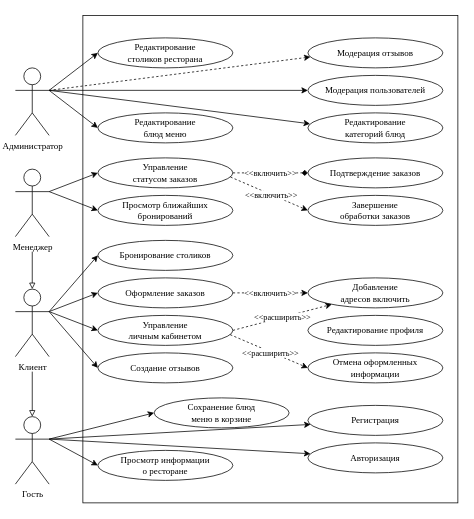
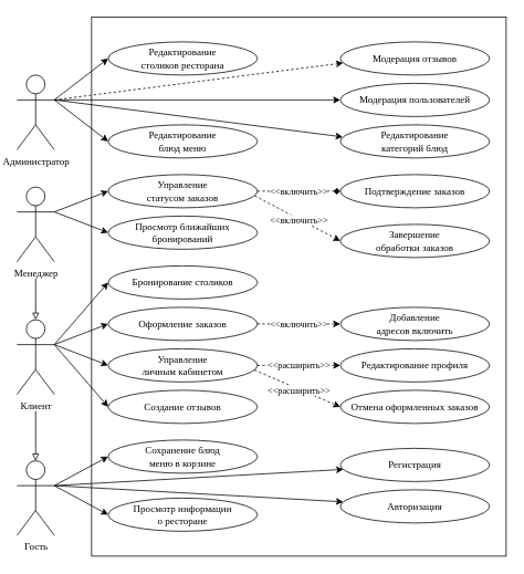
  <mxCell id="0" />
  <mxCell id="1" parent="0" />
  <mxCell id="2" value="" style="rounded=0;whiteSpace=wrap;html=1;fillColor=none;fontFamily=Times New Roman;" parent="1" vertex="1"><mxGeometry x="110" y="20" width="500" height="650" as="geometry" /></mxCell>
  <mxCell id="3" style="rounded=0;orthogonalLoop=1;jettySize=auto;html=1;entryX=0;entryY=0.5;entryDx=0;entryDy=0;endArrow=classic;endFill=1;exitX=1;exitY=0.333;exitDx=0;exitDy=0;exitPerimeter=0;fontFamily=Times New Roman;" parent="1" source="4" target="25" edge="1"><mxGeometry relative="1" as="geometry"><mxPoint x="130" y="115" as="targetPoint" /></mxGeometry></mxCell>
  <mxCell id="4" value="Администратор" style="shape=umlActor;verticalLabelPosition=bottom;verticalAlign=top;html=1;outlineConnect=0;aspect=fixed;fontFamily=Times New Roman;" parent="1" vertex="1"><mxGeometry x="20" y="90" width="45" height="90" as="geometry" /></mxCell>
  <mxCell id="5" style="rounded=0;orthogonalLoop=1;jettySize=auto;html=1;entryX=0;entryY=0.5;entryDx=0;entryDy=0;endArrow=classic;endFill=1;exitX=1;exitY=0.333;exitDx=0;exitDy=0;exitPerimeter=0;fontFamily=Times New Roman;" parent="1" source="7" target="27" edge="1"><mxGeometry relative="1" as="geometry" /></mxCell>
  <mxCell id="6" style="rounded=0;orthogonalLoop=1;jettySize=auto;html=1;entryX=0;entryY=0.5;entryDx=0;entryDy=0;endArrow=classic;endFill=1;exitX=1;exitY=0.333;exitDx=0;exitDy=0;exitPerimeter=0;fontFamily=Times New Roman;" parent="1" source="7" target="39" edge="1"><mxGeometry relative="1" as="geometry" /></mxCell>
  <mxCell id="7" value="Менеджер" style="shape=umlActor;verticalLabelPosition=bottom;verticalAlign=top;html=1;outlineConnect=0;aspect=fixed;fontFamily=Times New Roman;" parent="1" vertex="1"><mxGeometry x="20" y="225" width="45" height="90" as="geometry" /></mxCell>
  <mxCell id="8" style="rounded=0;orthogonalLoop=1;jettySize=auto;html=1;entryX=0;entryY=0.5;entryDx=0;entryDy=0;endArrow=classic;endFill=1;exitX=1;exitY=0.333;exitDx=0;exitDy=0;exitPerimeter=0;fontFamily=Times New Roman;" parent="1" source="12" target="33" edge="1"><mxGeometry relative="1" as="geometry" /></mxCell>
  <mxCell id="9" style="rounded=0;orthogonalLoop=1;jettySize=auto;html=1;entryX=0;entryY=0.5;entryDx=0;entryDy=0;endArrow=classic;endFill=1;exitX=1;exitY=0.333;exitDx=0;exitDy=0;exitPerimeter=0;fontFamily=Times New Roman;" parent="1" source="12" target="17" edge="1"><mxGeometry relative="1" as="geometry" /></mxCell>
  <mxCell id="10" style="rounded=0;orthogonalLoop=1;jettySize=auto;html=1;entryX=0;entryY=0.5;entryDx=0;entryDy=0;endArrow=classic;endFill=1;exitX=1;exitY=0.333;exitDx=0;exitDy=0;exitPerimeter=0;fontFamily=Times New Roman;" parent="1" source="12" target="32" edge="1"><mxGeometry relative="1" as="geometry" /></mxCell>
  <mxCell id="11" style="orthogonalLoop=1;jettySize=auto;html=1;rounded=0;entryX=0;entryY=0.5;entryDx=0;entryDy=0;endArrow=classic;endFill=1;exitX=1;exitY=0.333;exitDx=0;exitDy=0;exitPerimeter=0;fontFamily=Times New Roman;" parent="1" source="12" target="41" edge="1"><mxGeometry relative="1" as="geometry" /></mxCell>
  <mxCell id="12" value="Клиент" style="shape=umlActor;verticalLabelPosition=bottom;verticalAlign=top;html=1;outlineConnect=0;aspect=fixed;fontFamily=Times New Roman;" parent="1" vertex="1"><mxGeometry x="20" y="385" width="45" height="90" as="geometry" /></mxCell>
  <mxCell id="13" style="rounded=0;orthogonalLoop=1;jettySize=auto;html=1;entryX=0;entryY=0.5;entryDx=0;entryDy=0;endArrow=classic;endFill=1;exitX=1;exitY=0.333;exitDx=0;exitDy=0;exitPerimeter=0;fontFamily=Times New Roman;" parent="1" source="16" target="22" edge="1"><mxGeometry relative="1" as="geometry" /></mxCell>
  <mxCell id="14" style="rounded=0;orthogonalLoop=1;jettySize=auto;html=1;entryX=0;entryY=0.5;entryDx=0;entryDy=0;endArrow=classic;endFill=1;exitX=1;exitY=0.333;exitDx=0;exitDy=0;exitPerimeter=0;fontFamily=Times New Roman;" parent="1" source="16" target="18" edge="1"><mxGeometry relative="1" as="geometry" /></mxCell>
  <mxCell id="15" style="rounded=0;orthogonalLoop=1;jettySize=auto;html=1;entryX=0.019;entryY=0.363;entryDx=0;entryDy=0;endArrow=classic;endFill=1;exitX=1;exitY=0.333;exitDx=0;exitDy=0;exitPerimeter=0;entryPerimeter=0;fontFamily=Times New Roman;" parent="1" source="16" target="34" edge="1"><mxGeometry relative="1" as="geometry" /></mxCell>
  <mxCell id="16" value="Гость" style="shape=umlActor;verticalLabelPosition=bottom;verticalAlign=top;html=1;outlineConnect=0;aspect=fixed;fontFamily=Times New Roman;" parent="1" vertex="1"><mxGeometry x="20" y="555" width="45" height="90" as="geometry" /></mxCell>
  <mxCell id="17" value="Создание отзывов" style="ellipse;whiteSpace=wrap;html=1;fillColor=none;fontFamily=Times New Roman;" parent="1" vertex="1"><mxGeometry x="130" y="470" width="180" height="40" as="geometry" /></mxCell>
- <mxCell id="18" value="Сохранение блюд&lt;div&gt;меню&amp;nbsp;&lt;span style=&quot;background-color: initial;&quot;&gt;в корзине&lt;/span&gt;&lt;/div&gt;" style="ellipse;whiteSpace=wrap;html=1;fillColor=none;fontFamily=Times New Roman;" parent="1" vertex="1"><mxGeometry x="205" y="530" width="180" height="40" as="geometry" /></mxCell>
- <mxCell id="19" value="&lt;span style=&quot;color: rgb(0, 0, 0); font-size: 11px; font-style: normal; font-variant-ligatures: normal; font-variant-caps: normal; font-weight: 400; letter-spacing: normal; orphans: 2; text-align: center; text-indent: 0px; text-transform: none; widows: 2; word-spacing: 0px; -webkit-text-stroke-width: 0px; text-decoration-thickness: initial; text-decoration-style: initial; text-decoration-color: initial; float: none; display: inline !important;&quot;&gt;&amp;lt;&amp;lt;расширить&amp;gt;&amp;gt;&lt;/span&gt;" style="rounded=0;orthogonalLoop=1;jettySize=auto;html=1;endArrow=classic;endFill=1;labelBackgroundColor=default;dashed=1;startArrow=none;startFill=0;exitX=1;exitY=0.5;exitDx=0;exitDy=0;fontFamily=Times New Roman;" parent="1" source="33" target="36" edge="1"><mxGeometry relative="1" as="geometry"><mxPoint as="offset" /></mxGeometry></mxCell>
+ <mxCell id="18" value="Сохранение блюд&lt;div&gt;меню&amp;nbsp;&lt;span style=&quot;background-color: initial;&quot;&gt;в корзине&lt;/span&gt;&lt;/div&gt;" style="ellipse;whiteSpace=wrap;html=1;fillColor=none;fontFamily=Times New Roman;" parent="1" vertex="1"><mxGeometry x="130" y="530" width="180" height="40" as="geometry" /></mxCell>
+ <mxCell id="19" value="&lt;span style=&quot;color: rgb(0, 0, 0); font-size: 11px; font-style: normal; font-variant-ligatures: normal; font-variant-caps: normal; font-weight: 400; letter-spacing: normal; orphans: 2; text-align: center; text-indent: 0px; text-transform: none; widows: 2; word-spacing: 0px; -webkit-text-stroke-width: 0px; text-decoration-thickness: initial; text-decoration-style: initial; text-decoration-color: initial; float: none; display: inline !important;&quot;&gt;&amp;lt;&amp;lt;расширить&amp;gt;&amp;gt;&lt;/span&gt;" style="rounded=0;orthogonalLoop=1;jettySize=auto;html=1;endArrow=classic;endFill=1;labelBackgroundColor=default;dashed=1;startArrow=none;startFill=0;exitX=1;exitY=0.5;exitDx=0;exitDy=0;entryX=0;entryY=0.5;entryDx=0;entryDy=0;fontFamily=Times New Roman;" parent="1" source="33" target="20" edge="1"><mxGeometry relative="1" as="geometry"><mxPoint as="offset" /></mxGeometry></mxCell>
  <mxCell id="20" value="Редактирование профиля" style="ellipse;whiteSpace=wrap;html=1;fillColor=none;fontFamily=Times New Roman;" parent="1" vertex="1"><mxGeometry x="410" y="420" width="180" height="40" as="geometry" /></mxCell>
  <mxCell id="21" value="&amp;lt;&amp;lt;расширить&amp;gt;&amp;gt;" style="rounded=0;orthogonalLoop=1;jettySize=auto;html=1;dashed=1;endArrow=classic;endFill=1;entryX=0;entryY=0.5;entryDx=0;entryDy=0;labelBackgroundColor=default;exitX=0.98;exitY=0.643;exitDx=0;exitDy=0;exitPerimeter=0;startArrow=none;startFill=0;fontFamily=Times New Roman;" parent="1" source="33" target="30" edge="1"><mxGeometry x="0.044" y="-1" relative="1" as="geometry"><mxPoint x="477.445" y="425.051" as="sourcePoint" /><mxPoint x="490.555" y="384.949" as="targetPoint" /><mxPoint as="offset" /></mxGeometry></mxCell>
  <mxCell id="22" value="Просмотр информации&lt;div&gt;о ресторане&lt;/div&gt;" style="ellipse;whiteSpace=wrap;html=1;fillColor=none;fontFamily=Times New Roman;" parent="1" vertex="1"><mxGeometry x="130" y="600" width="180" height="40" as="geometry" /></mxCell>
  <mxCell id="23" value="Модерация пользователей" style="ellipse;whiteSpace=wrap;html=1;fillColor=none;fontFamily=Times New Roman;" parent="1" vertex="1"><mxGeometry x="410" y="100" width="180" height="40" as="geometry" /></mxCell>
  <mxCell id="24" value="Редактирование&lt;div&gt;категорий блюд&lt;/div&gt;" style="ellipse;whiteSpace=wrap;html=1;fillColor=none;fontFamily=Times New Roman;" parent="1" vertex="1"><mxGeometry x="410" y="150" width="180" height="40" as="geometry" /></mxCell>
  <mxCell id="25" value="Редактирование&lt;div&gt;блюд меню&lt;/div&gt;" style="ellipse;whiteSpace=wrap;html=1;fillColor=none;fontFamily=Times New Roman;" parent="1" vertex="1"><mxGeometry x="130" y="150" width="180" height="40" as="geometry" /></mxCell>
  <mxCell id="26" value="&amp;lt;&amp;lt;включить&amp;gt;&amp;gt;" style="rounded=0;orthogonalLoop=1;jettySize=auto;html=1;endArrow=diamond;endFill=1;labelBackgroundColor=default;dashed=1;startArrow=none;startFill=0;entryX=0;entryY=0.5;entryDx=0;entryDy=0;exitX=1;exitY=0.5;exitDx=0;exitDy=0;fontFamily=Times New Roman;" parent="1" source="27" target="31" edge="1"><mxGeometry relative="1" as="geometry"><mxPoint as="offset" /></mxGeometry></mxCell>
  <mxCell id="27" value="Управление&lt;div&gt;статусом заказов&lt;/div&gt;" style="ellipse;whiteSpace=wrap;html=1;fillColor=none;fontFamily=Times New Roman;" parent="1" vertex="1"><mxGeometry x="130" y="210" width="180" height="40" as="geometry" /></mxCell>
  <mxCell id="28" value="&amp;lt;&amp;lt;включить&amp;gt;&amp;gt;" style="rounded=0;orthogonalLoop=1;jettySize=auto;html=1;endArrow=classic;endFill=1;labelBackgroundColor=default;dashed=1;startArrow=none;startFill=0;exitX=0.982;exitY=0.638;exitDx=0;exitDy=0;exitPerimeter=0;entryX=0;entryY=0.5;entryDx=0;entryDy=0;fontFamily=Times New Roman;" parent="1" source="27" target="29" edge="1"><mxGeometry x="0.042" y="-1" relative="1" as="geometry"><mxPoint as="offset" /></mxGeometry></mxCell>
- <mxCell id="29" value="Завершение&lt;div&gt;обработки заказов&lt;/div&gt;" style="ellipse;whiteSpace=wrap;html=1;fillColor=none;fontFamily=Times New Roman;" parent="1" vertex="1"><mxGeometry x="410" y="260" width="180" height="40" as="geometry" /></mxCell>
- <mxCell id="30" value="Отмена оформленных информации" style="ellipse;whiteSpace=wrap;html=1;fillColor=none;fontFamily=Times New Roman;" parent="1" vertex="1"><mxGeometry x="410" y="470" width="180" height="40" as="geometry" /></mxCell>
+ <mxCell id="29" value="Завершение&lt;div&gt;обработки заказов&lt;/div&gt;" style="ellipse;whiteSpace=wrap;html=1;fillColor=none;fontFamily=Times New Roman;" parent="1" vertex="1"><mxGeometry x="410" y="270" width="180" height="40" as="geometry" /></mxCell>
+ <mxCell id="30" value="Отмена оформленных заказов" style="ellipse;whiteSpace=wrap;html=1;fillColor=none;fontFamily=Times New Roman;" parent="1" vertex="1"><mxGeometry x="410" y="470" width="180" height="40" as="geometry" /></mxCell>
  <mxCell id="31" value="Подтверждение заказов" style="ellipse;whiteSpace=wrap;html=1;fillColor=none;fontFamily=Times New Roman;" parent="1" vertex="1"><mxGeometry x="410" y="210" width="180" height="40" as="geometry" /></mxCell>
  <mxCell id="32" value="Оформление заказов" style="ellipse;whiteSpace=wrap;html=1;fillColor=none;fontFamily=Times New Roman;" parent="1" vertex="1"><mxGeometry x="130" y="370" width="180" height="40" as="geometry" /></mxCell>
  <mxCell id="33" value="Управление&lt;div&gt;личным кабинетом&lt;/div&gt;" style="ellipse;whiteSpace=wrap;html=1;fillColor=none;fontFamily=Times New Roman;" parent="1" vertex="1"><mxGeometry x="130" y="420" width="180" height="40" as="geometry" /></mxCell>
  <mxCell id="34" value="Авторизация" style="ellipse;whiteSpace=wrap;html=1;fillColor=none;fontFamily=Times New Roman;" parent="1" vertex="1"><mxGeometry x="410" y="590" width="180" height="40" as="geometry" /></mxCell>
  <mxCell id="35" value="&amp;lt;&amp;lt;включить&amp;gt;&amp;gt;" style="rounded=0;orthogonalLoop=1;jettySize=auto;html=1;dashed=1;endArrow=classic;endFill=1;startArrow=none;startFill=0;labelBackgroundColor=default;exitX=1;exitY=0.5;exitDx=0;exitDy=0;entryX=0;entryY=0.5;entryDx=0;entryDy=0;fontFamily=Times New Roman;movable=1;resizable=1;rotatable=1;deletable=1;editable=1;locked=0;connectable=1;" parent="1" source="32" target="36" edge="1"><mxGeometry relative="1" as="geometry"><mxPoint as="offset" /></mxGeometry></mxCell>
  <mxCell id="36" value="Добавление&lt;div&gt;адресов включить&lt;/div&gt;" style="ellipse;whiteSpace=wrap;html=1;fillColor=none;fontFamily=Times New Roman;" parent="1" vertex="1"><mxGeometry x="410" y="370" width="180" height="40" as="geometry" /></mxCell>
  <mxCell id="37" value="Модерация отзывов" style="ellipse;whiteSpace=wrap;html=1;fillColor=none;fontFamily=Times New Roman;" parent="1" vertex="1"><mxGeometry x="410" y="50" width="180" height="40" as="geometry" /></mxCell>
  <mxCell id="38" value="Редактирование&lt;div&gt;столиков&amp;nbsp;&lt;span style=&quot;background-color: initial;&quot;&gt;ресторана&lt;/span&gt;&lt;/div&gt;" style="ellipse;whiteSpace=wrap;html=1;fillColor=none;fontFamily=Times New Roman;" parent="1" vertex="1"><mxGeometry x="130" y="50" width="180" height="40" as="geometry" /></mxCell>
  <mxCell id="39" value="Просмотр ближайших бронирований" style="ellipse;whiteSpace=wrap;html=1;fillColor=none;fontFamily=Times New Roman;" parent="1" vertex="1"><mxGeometry x="130" y="260" width="180" height="40" as="geometry" /></mxCell>
  <mxCell id="40" value="" style="rounded=0;orthogonalLoop=1;jettySize=auto;html=1;endArrow=block;endFill=0;edgeStyle=orthogonalEdgeStyle;labelBackgroundColor=none;fontFamily=Times New Roman;" parent="1" edge="1"><mxGeometry x="-0.022" relative="1" as="geometry"><mxPoint x="42.5" y="335" as="sourcePoint" /><mxPoint x="42.5" y="385" as="targetPoint" /><Array as="points" /><mxPoint as="offset" /></mxGeometry></mxCell>
  <mxCell id="41" value="Бронирование столиков" style="ellipse;whiteSpace=wrap;html=1;fillColor=none;fontFamily=Times New Roman;" parent="1" vertex="1"><mxGeometry x="130" y="320" width="180" height="40" as="geometry" /></mxCell>
  <mxCell id="42" style="rounded=0;orthogonalLoop=1;jettySize=auto;html=1;entryX=0.016;entryY=0.364;entryDx=0;entryDy=0;endArrow=classic;endFill=1;entryPerimeter=0;exitX=1;exitY=0.333;exitDx=0;exitDy=0;exitPerimeter=0;fontFamily=Times New Roman;" parent="1" source="4" target="24" edge="1"><mxGeometry relative="1" as="geometry"><mxPoint x="53" y="123" as="sourcePoint" /><mxPoint x="400" y="75" as="targetPoint" /></mxGeometry></mxCell>
  <mxCell id="43" style="rounded=0;orthogonalLoop=1;jettySize=auto;html=1;entryX=0;entryY=0.5;entryDx=0;entryDy=0;endArrow=classic;endFill=1;exitX=1;exitY=0.333;exitDx=0;exitDy=0;exitPerimeter=0;fontFamily=Times New Roman;" parent="1" source="4" target="23" edge="1"><mxGeometry relative="1" as="geometry"><mxPoint x="63" y="133" as="sourcePoint" /><mxPoint x="410" y="85" as="targetPoint" /></mxGeometry></mxCell>
  <mxCell id="44" style="rounded=0;orthogonalLoop=1;jettySize=auto;html=1;entryX=0.019;entryY=0.636;entryDx=0;entryDy=0;endArrow=classic;endFill=1;entryPerimeter=0;exitX=1;exitY=0.333;exitDx=0;exitDy=0;exitPerimeter=0;fontFamily=Times New Roman;dashed=1;" parent="1" source="4" target="37" edge="1"><mxGeometry relative="1" as="geometry"><mxPoint x="73" y="143" as="sourcePoint" /><mxPoint x="420" y="95" as="targetPoint" /></mxGeometry></mxCell>
  <mxCell id="45" style="rounded=0;orthogonalLoop=1;jettySize=auto;html=1;entryX=0;entryY=0.5;entryDx=0;entryDy=0;endArrow=classic;endFill=1;exitX=1;exitY=0.333;exitDx=0;exitDy=0;exitPerimeter=0;fontFamily=Times New Roman;" parent="1" source="4" target="38" edge="1"><mxGeometry relative="1" as="geometry"><mxPoint x="70" y="125" as="sourcePoint" /><mxPoint x="430" y="105" as="targetPoint" /></mxGeometry></mxCell>
  <mxCell id="46" value="" style="rounded=0;orthogonalLoop=1;jettySize=auto;html=1;endArrow=block;endFill=0;edgeStyle=orthogonalEdgeStyle;labelBackgroundColor=none;fontFamily=Times New Roman;" parent="1" edge="1"><mxGeometry x="-0.022" relative="1" as="geometry"><mxPoint x="42.5" y="495" as="sourcePoint" /><mxPoint x="42.5" y="555" as="targetPoint" /><Array as="points" /><mxPoint as="offset" /></mxGeometry></mxCell>
  <mxCell id="47" value="Регистрация" style="ellipse;whiteSpace=wrap;html=1;fillColor=none;fontFamily=Times New Roman;" parent="1" vertex="1"><mxGeometry x="410" y="540" width="180" height="40" as="geometry" /></mxCell>
  <mxCell id="48" style="rounded=0;orthogonalLoop=1;jettySize=auto;html=1;entryX=0.02;entryY=0.635;entryDx=0;entryDy=0;endArrow=classic;endFill=1;entryPerimeter=0;exitX=1;exitY=0.333;exitDx=0;exitDy=0;exitPerimeter=0;fontFamily=Times New Roman;" parent="1" source="16" target="47" edge="1"><mxGeometry relative="1" as="geometry"><mxPoint x="70" y="590" as="sourcePoint" /><mxPoint x="395" y="595" as="targetPoint" /></mxGeometry></mxCell>
